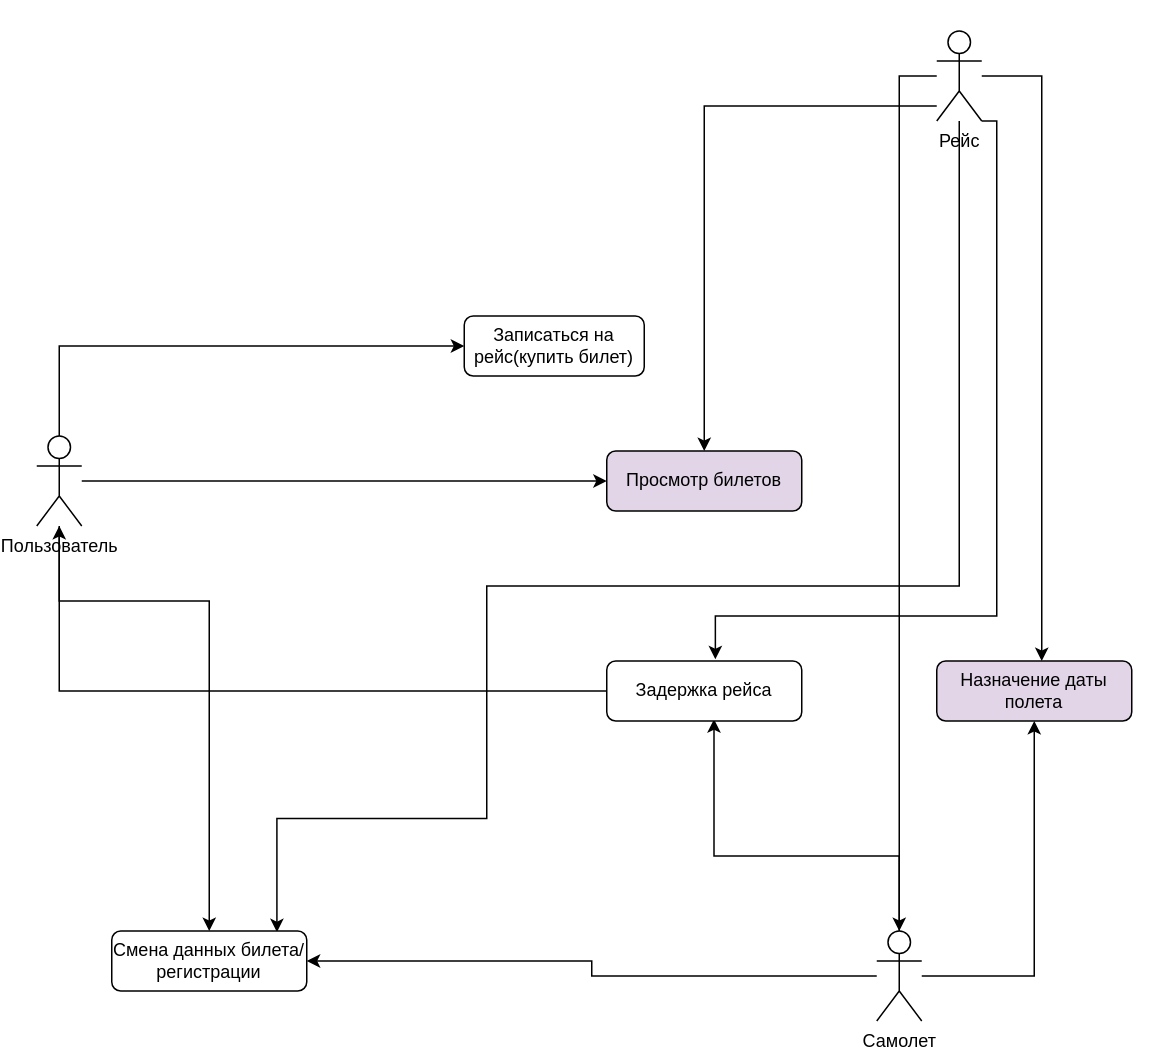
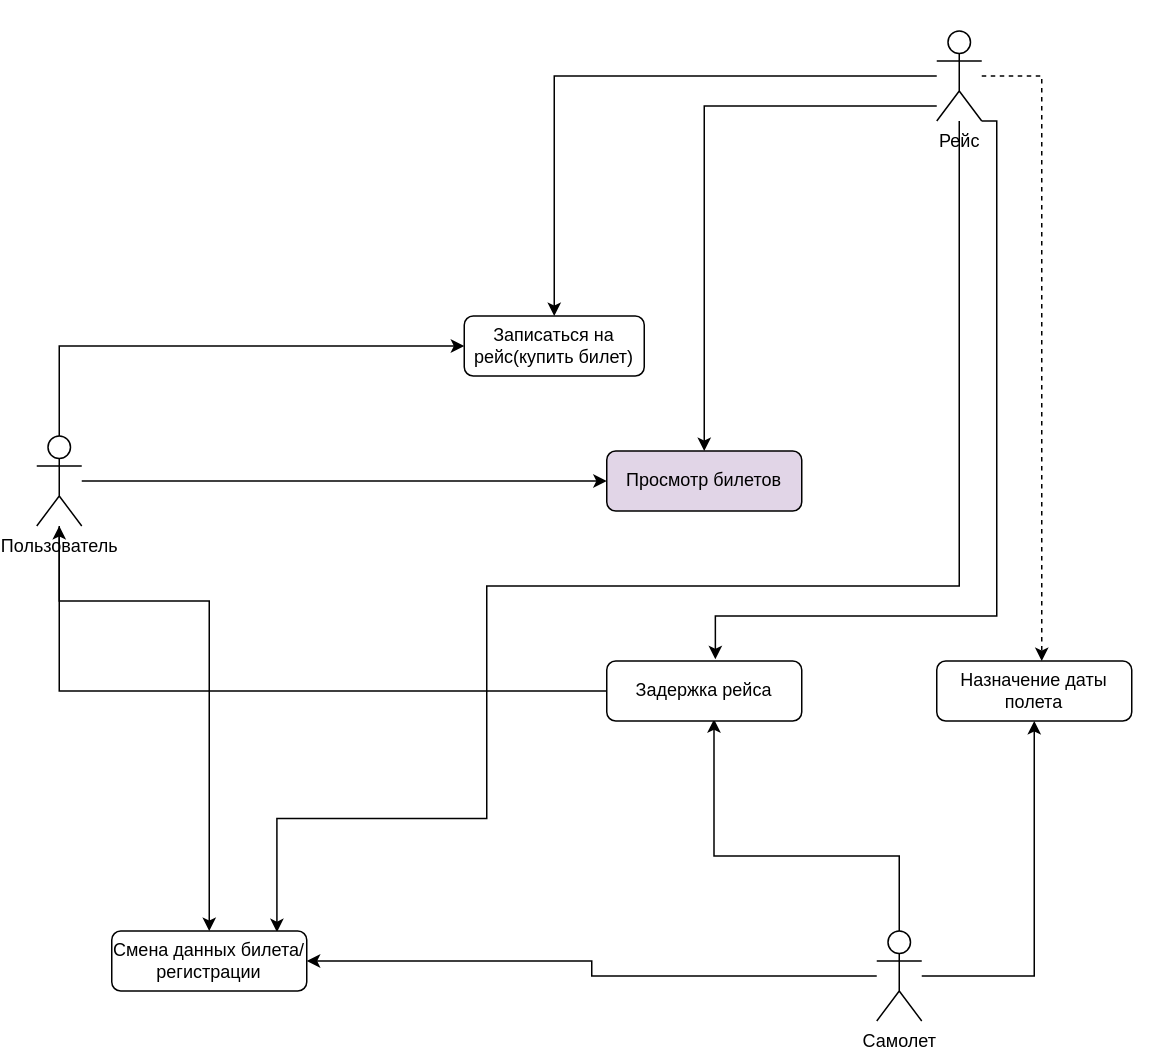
  <mxCell id="0" />
  <mxCell id="1" parent="0" />
- <mxCell id="2" style="edgeStyle=orthogonalEdgeStyle;rounded=0;orthogonalLoop=1;jettySize=auto;html=1;" parent="1" source="8" target="12" edge="1"><mxGeometry relative="1" as="geometry"><mxPoint x="610" y="420" as="sourcePoint" /><Array as="points"><mxPoint x="690" y="50" /></Array></mxGeometry></mxCell>
+ <mxCell id="2" style="edgeStyle=orthogonalEdgeStyle;rounded=0;orthogonalLoop=1;jettySize=auto;html=1;dashed=1;" parent="1" source="8" target="12" edge="1"><mxGeometry relative="1" as="geometry"><mxPoint x="610" y="420" as="sourcePoint" /><Array as="points"><mxPoint x="690" y="50" /></Array></mxGeometry></mxCell>
  <mxCell id="3" style="edgeStyle=orthogonalEdgeStyle;rounded=0;orthogonalLoop=1;jettySize=auto;html=1;entryX=0.557;entryY=-0.029;entryDx=0;entryDy=0;entryPerimeter=0;" parent="1" source="8" target="18" edge="1"><mxGeometry relative="1" as="geometry"><mxPoint x="610" y="420" as="sourcePoint" /><Array as="points"><mxPoint x="660" y="80" /><mxPoint x="660" y="410" /><mxPoint x="472" y="410" /></Array></mxGeometry></mxCell>
  <mxCell id="4" style="edgeStyle=orthogonalEdgeStyle;rounded=0;orthogonalLoop=1;jettySize=auto;html=1;entryX=0.847;entryY=0.019;entryDx=0;entryDy=0;entryPerimeter=0;" parent="1" source="8" target="21" edge="1"><mxGeometry relative="1" as="geometry"><mxPoint x="610" y="420" as="sourcePoint" /><Array as="points"><mxPoint x="635" y="390" /><mxPoint x="320" y="390" /><mxPoint x="320" y="545" /><mxPoint x="180" y="545" /></Array></mxGeometry></mxCell>
  <mxCell id="5" value="Записаться на рейс(купить билет)" style="rounded=1;whiteSpace=wrap;html=1;fontSize=12;glass=0;strokeWidth=1;shadow=0;" parent="1" vertex="1"><mxGeometry x="305" y="210" width="120" height="40" as="geometry" /></mxCell>
- <mxCell id="6" value="" style="edgeStyle=orthogonalEdgeStyle;rounded=0;orthogonalLoop=1;jettySize=auto;html=1;" parent="1" source="8" target="16" edge="1"><mxGeometry relative="1" as="geometry" /></mxCell>
+ <mxCell id="6" value="" style="edgeStyle=orthogonalEdgeStyle;rounded=0;orthogonalLoop=1;jettySize=auto;html=1;" parent="1" source="8" target="5" edge="1"><mxGeometry relative="1" as="geometry" /></mxCell>
  <mxCell id="7" value="" style="edgeStyle=orthogonalEdgeStyle;rounded=0;orthogonalLoop=1;jettySize=auto;html=1;entryX=0.5;entryY=0;entryDx=0;entryDy=0;" parent="1" source="8" target="9" edge="1"><mxGeometry relative="1" as="geometry"><mxPoint x="585" y="240" as="targetPoint" /><Array as="points"><mxPoint x="465" y="70" /></Array></mxGeometry></mxCell>
  <mxCell id="8" value="Рейс" style="shape=umlActor;verticalLabelPosition=bottom;verticalAlign=top;html=1;outlineConnect=0;" parent="1" vertex="1"><mxGeometry x="620" y="20" width="30" height="60" as="geometry" /></mxCell>
  <mxCell id="9" value="Просмотр билетов" style="rounded=1;whiteSpace=wrap;html=1;fontSize=12;glass=0;strokeWidth=1;shadow=0;fillColor=#e1d5e7;" parent="1" vertex="1"><mxGeometry x="400" y="300" width="130" height="40" as="geometry" /></mxCell>
  <mxCell id="10" value="" style="edgeStyle=orthogonalEdgeStyle;rounded=0;orthogonalLoop=1;jettySize=auto;html=1;entryX=0;entryY=0.5;entryDx=0;entryDy=0;" parent="1" source="11" target="9" edge="1"><mxGeometry relative="1" as="geometry" /></mxCell>
  <mxCell id="11" value="Пользователь" style="shape=umlActor;verticalLabelPosition=bottom;verticalAlign=top;html=1;outlineConnect=0;" parent="1" vertex="1"><mxGeometry x="20" y="290" width="30" height="60" as="geometry" /></mxCell>
- <mxCell id="12" value="Назначение даты полета" style="rounded=1;whiteSpace=wrap;html=1;fontSize=12;glass=0;strokeWidth=1;shadow=0;fillColor=#e1d5e7;" parent="1" vertex="1"><mxGeometry x="620" y="440" width="130" height="40" as="geometry" /></mxCell>
+ <mxCell id="12" value="Назначение даты полета" style="rounded=1;whiteSpace=wrap;html=1;fontSize=12;glass=0;strokeWidth=1;shadow=0;" parent="1" vertex="1"><mxGeometry x="620" y="440" width="130" height="40" as="geometry" /></mxCell>
  <mxCell id="13" value="" style="edgeStyle=orthogonalEdgeStyle;rounded=0;orthogonalLoop=1;jettySize=auto;html=1;entryX=0.5;entryY=1;entryDx=0;entryDy=0;" parent="1" source="16" target="12" edge="1"><mxGeometry relative="1" as="geometry"><mxPoint x="525" y="580" as="targetPoint" /><Array as="points"><mxPoint x="685" y="650" /></Array></mxGeometry></mxCell>
  <mxCell id="14" value="" style="edgeStyle=orthogonalEdgeStyle;rounded=0;orthogonalLoop=1;jettySize=auto;html=1;entryX=0.55;entryY=0.971;entryDx=0;entryDy=0;entryPerimeter=0;" parent="1" source="16" target="18" edge="1"><mxGeometry relative="1" as="geometry"><Array as="points"><mxPoint x="595" y="570" /><mxPoint x="472" y="570" /><mxPoint x="472" y="479" /></Array></mxGeometry></mxCell>
  <mxCell id="15" value="" style="edgeStyle=orthogonalEdgeStyle;rounded=0;orthogonalLoop=1;jettySize=auto;html=1;" parent="1" source="16" target="21" edge="1"><mxGeometry relative="1" as="geometry"><mxPoint x="690" y="570" as="sourcePoint" /><Array as="points"><mxPoint x="390" y="650" /></Array></mxGeometry></mxCell>
  <mxCell id="16" value="Самолет" style="shape=umlActor;verticalLabelPosition=bottom;verticalAlign=top;html=1;outlineConnect=0;" parent="1" vertex="1"><mxGeometry x="580" y="620" width="30" height="60" as="geometry" /></mxCell>
  <mxCell id="17" style="edgeStyle=orthogonalEdgeStyle;rounded=0;orthogonalLoop=1;jettySize=auto;html=1;" parent="1" source="18" target="11" edge="1"><mxGeometry relative="1" as="geometry" /></mxCell>
  <mxCell id="18" value="Задержка рейса" style="rounded=1;whiteSpace=wrap;html=1;fontSize=12;glass=0;strokeWidth=1;shadow=0;" parent="1" vertex="1"><mxGeometry x="400" y="440" width="130" height="40" as="geometry" /></mxCell>
  <mxCell id="19" value="" style="edgeStyle=orthogonalEdgeStyle;rounded=0;orthogonalLoop=1;jettySize=auto;html=1;" parent="1" source="11" target="21" edge="1"><mxGeometry relative="1" as="geometry"><mxPoint x="40" y="430" as="sourcePoint" /><Array as="points"><mxPoint x="35" y="400" /><mxPoint x="135" y="400" /></Array></mxGeometry></mxCell>
  <mxCell id="20" value="" style="edgeStyle=orthogonalEdgeStyle;rounded=0;orthogonalLoop=1;jettySize=auto;html=1;entryX=0;entryY=0.5;entryDx=0;entryDy=0;" parent="1" source="11" target="5" edge="1"><mxGeometry relative="1" as="geometry"><mxPoint x="34.12" y="228.84" as="targetPoint" /><Array as="points"><mxPoint x="35" y="230" /></Array></mxGeometry></mxCell>
  <mxCell id="21" value="Смена данных билета/регистрации" style="rounded=1;whiteSpace=wrap;html=1;fontSize=12;glass=0;strokeWidth=1;shadow=0;" parent="1" vertex="1"><mxGeometry x="70" y="620" width="130" height="40" as="geometry" /></mxCell>
